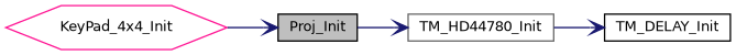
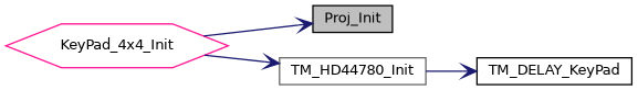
  digraph {
    rankdir=LR
    node [color=black fillcolor=white fontname=Helvetica fontsize=10 shape=box style=filled]
    edge [arrowhead=vee color=midnightblue fontname=Helvetica fontsize=10 labelfontname=Helvetica labelfontsize=10 style=solid]
    n1 [fillcolor=grey75 fontcolor=black height=0.2 label=Proj_Init width=0.4]
    n2 [color=gray40 height=0.2 label=TM_HD44780_Init width=0.4]
    n3 [color=deeppink height=0.2 label=KeyPad_4x4_Init shape=hexagon width=0.4]
-   n4 [height=0.2 label=TM_DELAY_Init width=0.4]
-   n1 -> n2
+   n4 [height=0.2 label=TM_DELAY_KeyPad width=0.4]
+   n3 -> n2
    n2 -> n4
    n3 -> n1
  }
